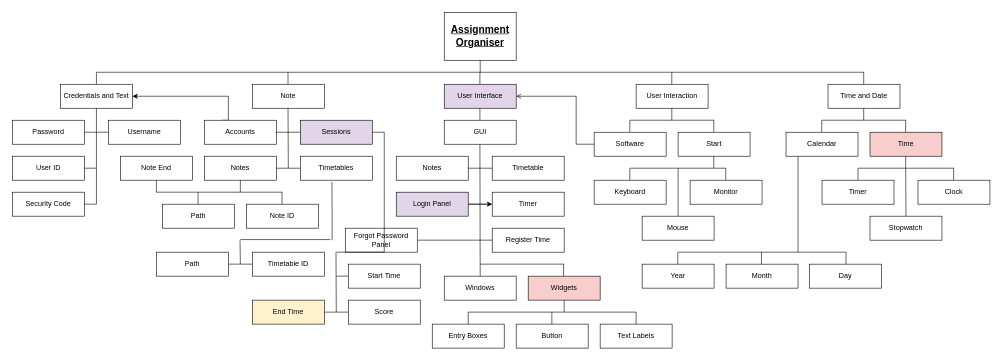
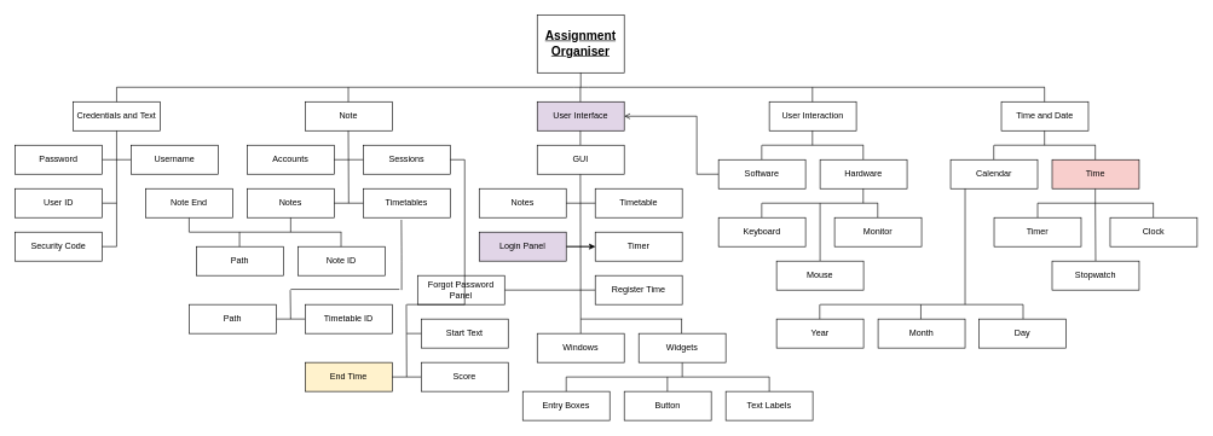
  <mxCell id="0" />
  <mxCell id="1" parent="0" />
  <mxCell id="2" value="&lt;b&gt;&lt;u&gt;&lt;font style=&quot;font-size: 17px&quot;&gt;Assignment Organiser&lt;/font&gt;&lt;/u&gt;&lt;/b&gt;" style="rounded=0;whiteSpace=wrap;html=1;" parent="1" vertex="1"><mxGeometry x="740" y="20" width="120" height="80" as="geometry" /></mxCell>
  <mxCell id="3" value="Credentials and Text" style="rounded=0;whiteSpace=wrap;html=1;" parent="1" vertex="1"><mxGeometry x="100" y="140" width="120" height="40" as="geometry" /></mxCell>
  <mxCell id="4" value="Note" style="whiteSpace=wrap;html=1;" parent="1" vertex="1"><mxGeometry x="420" y="140" width="120" height="40" as="geometry" /></mxCell>
  <mxCell id="5" value="User Interface" style="whiteSpace=wrap;html=1;fillColor=#e1d5e7;" parent="1" vertex="1"><mxGeometry x="740" y="140" width="120" height="40" as="geometry" /></mxCell>
  <mxCell id="6" value="Time and Date" style="whiteSpace=wrap;html=1;" parent="1" vertex="1"><mxGeometry x="1380" y="140" width="120" height="40" as="geometry" /></mxCell>
  <mxCell id="7" value="User Interaction" style="whiteSpace=wrap;html=1;" parent="1" vertex="1"><mxGeometry x="1060" y="140" width="120" height="40" as="geometry" /></mxCell>
  <mxCell id="8" value="" style="endArrow=none;html=1;" parent="1" edge="1"><mxGeometry width="50" height="50" relative="1" as="geometry"><mxPoint x="800" y="120" as="sourcePoint" /><mxPoint x="800" y="100" as="targetPoint" /></mxGeometry></mxCell>
  <mxCell id="9" value="" style="endArrow=none;html=1;" parent="1" edge="1"><mxGeometry width="50" height="50" relative="1" as="geometry"><mxPoint x="160" y="120" as="sourcePoint" /><mxPoint x="1440" y="120" as="targetPoint" /><Array as="points"><mxPoint x="800" y="120" /></Array></mxGeometry></mxCell>
  <mxCell id="10" value="" style="endArrow=none;html=1;exitX=0.5;exitY=0;exitDx=0;exitDy=0;" parent="1" source="3" edge="1"><mxGeometry width="50" height="50" relative="1" as="geometry"><mxPoint x="110" y="170" as="sourcePoint" /><mxPoint x="160" y="120" as="targetPoint" /></mxGeometry></mxCell>
  <mxCell id="11" value="" style="endArrow=none;html=1;" parent="1" edge="1"><mxGeometry width="50" height="50" relative="1" as="geometry"><mxPoint x="400" y="399" as="sourcePoint" /><mxPoint x="550" y="399" as="targetPoint" /></mxGeometry></mxCell>
  <mxCell id="12" value="" style="endArrow=none;html=1;exitX=0.5;exitY=0;exitDx=0;exitDy=0;" parent="1" edge="1"><mxGeometry width="50" height="50" relative="1" as="geometry"><mxPoint x="1189.5" y="220" as="sourcePoint" /><mxPoint x="1189.5" y="200" as="targetPoint" /></mxGeometry></mxCell>
  <mxCell id="13" value="" style="endArrow=none;html=1;exitX=0.5;exitY=0;exitDx=0;exitDy=0;" parent="1" edge="1"><mxGeometry width="50" height="50" relative="1" as="geometry"><mxPoint x="1049.5" y="220" as="sourcePoint" /><mxPoint x="1049.5" y="200" as="targetPoint" /></mxGeometry></mxCell>
  <mxCell id="14" value="" style="endArrow=none;html=1;" parent="1" edge="1"><mxGeometry width="50" height="50" relative="1" as="geometry"><mxPoint x="1050" y="200" as="sourcePoint" /><mxPoint x="1190" y="200" as="targetPoint" /></mxGeometry></mxCell>
  <mxCell id="15" value="" style="endArrow=none;html=1;exitX=0.5;exitY=0;exitDx=0;exitDy=0;" parent="1" edge="1"><mxGeometry width="50" height="50" relative="1" as="geometry"><mxPoint x="1119.5" y="200" as="sourcePoint" /><mxPoint x="1119.5" y="180" as="targetPoint" /></mxGeometry></mxCell>
  <mxCell id="16" value="" style="endArrow=none;html=1;exitX=0.5;exitY=0;exitDx=0;exitDy=0;" parent="1" edge="1"><mxGeometry width="50" height="50" relative="1" as="geometry"><mxPoint x="780" y="540" as="sourcePoint" /><mxPoint x="780" y="520" as="targetPoint" /></mxGeometry></mxCell>
  <mxCell id="17" value="" style="endArrow=none;html=1;exitX=0.5;exitY=0;exitDx=0;exitDy=0;" parent="1" edge="1"><mxGeometry width="50" height="50" relative="1" as="geometry"><mxPoint x="1060" y="540" as="sourcePoint" /><mxPoint x="1060" y="520" as="targetPoint" /></mxGeometry></mxCell>
  <mxCell id="18" value="" style="endArrow=none;html=1;exitX=0.5;exitY=0;exitDx=0;exitDy=0;" parent="1" edge="1"><mxGeometry width="50" height="50" relative="1" as="geometry"><mxPoint x="919.5" y="540" as="sourcePoint" /><mxPoint x="919.5" y="520" as="targetPoint" /></mxGeometry></mxCell>
  <mxCell id="19" value="" style="endArrow=none;html=1;" parent="1" edge="1"><mxGeometry width="50" height="50" relative="1" as="geometry"><mxPoint x="780" y="520" as="sourcePoint" /><mxPoint x="1060" y="520" as="targetPoint" /></mxGeometry></mxCell>
  <mxCell id="20" value="" style="endArrow=none;html=1;exitX=0.5;exitY=0;exitDx=0;exitDy=0;" parent="1" edge="1"><mxGeometry width="50" height="50" relative="1" as="geometry"><mxPoint x="940" y="520" as="sourcePoint" /><mxPoint x="940" y="500" as="targetPoint" /></mxGeometry></mxCell>
  <mxCell id="21" value="" style="endArrow=none;html=1;exitX=0.5;exitY=0;exitDx=0;exitDy=0;" parent="1" edge="1"><mxGeometry width="50" height="50" relative="1" as="geometry"><mxPoint x="939" y="460" as="sourcePoint" /><mxPoint x="939" y="440" as="targetPoint" /></mxGeometry></mxCell>
  <mxCell id="22" value="" style="endArrow=none;html=1;exitX=1;exitY=0.5;exitDx=0;exitDy=0;" parent="1" source="39" edge="1"><mxGeometry width="50" height="50" relative="1" as="geometry"><mxPoint x="820" y="420" as="sourcePoint" /><mxPoint x="820" y="400" as="targetPoint" /></mxGeometry></mxCell>
  <mxCell id="23" value="" style="endArrow=none;html=1;" parent="1" edge="1"><mxGeometry width="50" height="50" relative="1" as="geometry"><mxPoint x="780" y="340" as="sourcePoint" /><mxPoint x="819" y="340" as="targetPoint" /></mxGeometry></mxCell>
  <mxCell id="24" value="" style="endArrow=none;html=1;" parent="1" edge="1"><mxGeometry width="50" height="50" relative="1" as="geometry"><mxPoint x="940" y="440" as="sourcePoint" /><mxPoint x="800" y="440" as="targetPoint" /></mxGeometry></mxCell>
  <mxCell id="25" value="" style="endArrow=none;html=1;" parent="1" edge="1"><mxGeometry width="50" height="50" relative="1" as="geometry"><mxPoint x="800" y="460" as="sourcePoint" /><mxPoint x="799.5" y="240" as="targetPoint" /></mxGeometry></mxCell>
  <mxCell id="26" value="" style="endArrow=none;html=1;exitX=0.5;exitY=0;exitDx=0;exitDy=0;" parent="1" edge="1"><mxGeometry width="50" height="50" relative="1" as="geometry"><mxPoint x="799.5" y="200" as="sourcePoint" /><mxPoint x="799.5" y="180" as="targetPoint" /></mxGeometry></mxCell>
  <mxCell id="27" value="" style="endArrow=none;html=1;exitX=0.5;exitY=0;exitDx=0;exitDy=0;" parent="1" edge="1"><mxGeometry width="50" height="50" relative="1" as="geometry"><mxPoint x="1439.5" y="140" as="sourcePoint" /><mxPoint x="1439.5" y="120" as="targetPoint" /></mxGeometry></mxCell>
  <mxCell id="28" value="" style="endArrow=none;html=1;exitX=0.5;exitY=0;exitDx=0;exitDy=0;" parent="1" edge="1"><mxGeometry width="50" height="50" relative="1" as="geometry"><mxPoint x="1119.5" y="140" as="sourcePoint" /><mxPoint x="1119.5" y="120" as="targetPoint" /></mxGeometry></mxCell>
  <mxCell id="29" value="" style="endArrow=none;html=1;exitX=0.5;exitY=0;exitDx=0;exitDy=0;" parent="1" edge="1"><mxGeometry width="50" height="50" relative="1" as="geometry"><mxPoint x="799.5" y="140" as="sourcePoint" /><mxPoint x="799.5" y="120" as="targetPoint" /></mxGeometry></mxCell>
  <mxCell id="30" value="" style="endArrow=none;html=1;exitX=0.5;exitY=0;exitDx=0;exitDy=0;" parent="1" edge="1"><mxGeometry width="50" height="50" relative="1" as="geometry"><mxPoint x="479.5" y="140" as="sourcePoint" /><mxPoint x="479.5" y="120" as="targetPoint" /></mxGeometry></mxCell>
  <mxCell id="31" style="edgeStyle=orthogonalEdgeStyle;rounded=0;orthogonalLoop=1;jettySize=auto;html=1;exitX=0;exitY=0.5;exitDx=0;exitDy=0;entryX=1;entryY=0.5;entryDx=0;entryDy=0;endArrow=open;" parent="1" source="32" target="5" edge="1"><mxGeometry relative="1" as="geometry"><Array as="points"><mxPoint x="960" y="240" /><mxPoint x="960" y="160" /></Array></mxGeometry></mxCell>
  <mxCell id="32" value="Software" style="rounded=0;whiteSpace=wrap;html=1;" parent="1" vertex="1"><mxGeometry x="990" y="220" width="120" height="40" as="geometry" /></mxCell>
- <mxCell id="33" value="Start" style="rounded=0;whiteSpace=wrap;html=1;" parent="1" vertex="1"><mxGeometry x="1130" y="220" width="120" height="40" as="geometry" /></mxCell>
+ <mxCell id="33" value="Hardware" style="rounded=0;whiteSpace=wrap;html=1;" parent="1" vertex="1"><mxGeometry x="1130" y="220" width="120" height="40" as="geometry" /></mxCell>
  <mxCell id="34" value="Entry Boxes" style="rounded=0;whiteSpace=wrap;html=1;" parent="1" vertex="1"><mxGeometry x="720" y="540" width="120" height="40" as="geometry" /></mxCell>
  <mxCell id="35" value="Text Labels" style="rounded=0;whiteSpace=wrap;html=1;" parent="1" vertex="1"><mxGeometry x="1000" y="540" width="120" height="40" as="geometry" /></mxCell>
  <mxCell id="36" value="Button" style="rounded=0;whiteSpace=wrap;html=1;" parent="1" vertex="1"><mxGeometry x="860" y="540" width="120" height="40" as="geometry" /></mxCell>
- <mxCell id="37" value="Widgets" style="rounded=0;whiteSpace=wrap;html=1;fillColor=#f8cecc;" parent="1" vertex="1"><mxGeometry x="880" y="460" width="120" height="40" as="geometry" /></mxCell>
+ <mxCell id="37" value="Widgets" style="rounded=0;whiteSpace=wrap;html=1;" parent="1" vertex="1"><mxGeometry x="880" y="460" width="120" height="40" as="geometry" /></mxCell>
  <mxCell id="38" value="Windows" style="rounded=0;whiteSpace=wrap;html=1;" parent="1" vertex="1"><mxGeometry x="740" y="460" width="120" height="40" as="geometry" /></mxCell>
  <mxCell id="39" value="Forgot Password Panel" style="rounded=0;whiteSpace=wrap;html=1;" parent="1" vertex="1"><mxGeometry x="575" y="380" width="120" height="40" as="geometry" /></mxCell>
  <mxCell id="40" value="Register Time" style="rounded=0;whiteSpace=wrap;html=1;" parent="1" vertex="1"><mxGeometry x="820" y="380" width="120" height="40" as="geometry" /></mxCell>
  <mxCell id="41" value="" style="edgeStyle=orthogonalEdgeStyle;rounded=0;orthogonalLoop=1;jettySize=auto;html=1;" parent="1" source="42" target="43" edge="1"><mxGeometry relative="1" as="geometry" /></mxCell>
  <mxCell id="42" value="Login Panel" style="rounded=0;whiteSpace=wrap;html=1;fillColor=#e1d5e7;" parent="1" vertex="1"><mxGeometry x="660" y="320" width="120" height="40" as="geometry" /></mxCell>
  <mxCell id="43" value="Timer" style="rounded=0;whiteSpace=wrap;html=1;" parent="1" vertex="1"><mxGeometry x="820" y="320" width="120" height="40" as="geometry" /></mxCell>
  <mxCell id="44" value="Notes" style="rounded=0;whiteSpace=wrap;html=1;" parent="1" vertex="1"><mxGeometry x="660" y="260" width="120" height="40" as="geometry" /></mxCell>
  <mxCell id="45" value="Timetable" style="rounded=0;whiteSpace=wrap;html=1;" parent="1" vertex="1"><mxGeometry x="820" y="260" width="120" height="40" as="geometry" /></mxCell>
  <mxCell id="46" value="GUI" style="rounded=0;whiteSpace=wrap;html=1;" parent="1" vertex="1"><mxGeometry x="740" y="200" width="120" height="40" as="geometry" /></mxCell>
  <mxCell id="47" value="" style="endArrow=none;html=1;" parent="1" edge="1"><mxGeometry width="50" height="50" relative="1" as="geometry"><mxPoint x="780" y="280" as="sourcePoint" /><mxPoint x="820" y="280" as="targetPoint" /></mxGeometry></mxCell>
  <mxCell id="48" value="" style="endArrow=none;html=1;entryX=0.439;entryY=1.075;entryDx=0;entryDy=0;entryPerimeter=0;" parent="1" target="71" edge="1"><mxGeometry width="50" height="50" relative="1" as="geometry"><mxPoint x="553" y="400" as="sourcePoint" /><mxPoint x="570" y="300" as="targetPoint" /><Array as="points"><mxPoint x="553" y="350" /></Array></mxGeometry></mxCell>
  <mxCell id="49" value="" style="endArrow=none;html=1;" parent="1" edge="1"><mxGeometry width="50" height="50" relative="1" as="geometry"><mxPoint x="1510" y="360" as="sourcePoint" /><mxPoint x="1509.5" y="280" as="targetPoint" /></mxGeometry></mxCell>
  <mxCell id="50" value="" style="endArrow=none;html=1;exitX=0.5;exitY=0;exitDx=0;exitDy=0;" parent="1" edge="1"><mxGeometry width="50" height="50" relative="1" as="geometry"><mxPoint x="1589.5" y="300" as="sourcePoint" /><mxPoint x="1589.5" y="280" as="targetPoint" /></mxGeometry></mxCell>
  <mxCell id="51" value="" style="endArrow=none;html=1;exitX=0.5;exitY=0;exitDx=0;exitDy=0;" parent="1" edge="1"><mxGeometry width="50" height="50" relative="1" as="geometry"><mxPoint x="1430" y="300" as="sourcePoint" /><mxPoint x="1430" y="280" as="targetPoint" /></mxGeometry></mxCell>
  <mxCell id="52" value="" style="endArrow=none;html=1;exitX=0.5;exitY=0;exitDx=0;exitDy=0;" parent="1" edge="1"><mxGeometry width="50" height="50" relative="1" as="geometry"><mxPoint x="1509.5" y="280" as="sourcePoint" /><mxPoint x="1509.5" y="260" as="targetPoint" /></mxGeometry></mxCell>
  <mxCell id="53" value="" style="endArrow=none;html=1;" parent="1" edge="1"><mxGeometry width="50" height="50" relative="1" as="geometry"><mxPoint x="1430" y="280" as="sourcePoint" /><mxPoint x="1590" y="280" as="targetPoint" /></mxGeometry></mxCell>
  <mxCell id="54" value="" style="endArrow=none;html=1;exitX=0.5;exitY=0;exitDx=0;exitDy=0;" parent="1" edge="1"><mxGeometry width="50" height="50" relative="1" as="geometry"><mxPoint x="1509.5" y="220" as="sourcePoint" /><mxPoint x="1509.5" y="200" as="targetPoint" /></mxGeometry></mxCell>
  <mxCell id="55" value="" style="endArrow=none;html=1;exitX=0.5;exitY=0;exitDx=0;exitDy=0;" parent="1" edge="1"><mxGeometry width="50" height="50" relative="1" as="geometry"><mxPoint x="1369.5" y="220" as="sourcePoint" /><mxPoint x="1369.5" y="200" as="targetPoint" /></mxGeometry></mxCell>
  <mxCell id="56" value="" style="endArrow=none;html=1;" parent="1" edge="1"><mxGeometry width="50" height="50" relative="1" as="geometry"><mxPoint x="1370" y="200" as="sourcePoint" /><mxPoint x="1510" y="200" as="targetPoint" /></mxGeometry></mxCell>
  <mxCell id="57" value="" style="endArrow=none;html=1;exitX=0.5;exitY=0;exitDx=0;exitDy=0;" parent="1" edge="1"><mxGeometry width="50" height="50" relative="1" as="geometry"><mxPoint x="1439.5" y="200" as="sourcePoint" /><mxPoint x="1439.5" y="180" as="targetPoint" /></mxGeometry></mxCell>
  <mxCell id="58" value="" style="endArrow=none;html=1;" parent="1" edge="1"><mxGeometry width="50" height="50" relative="1" as="geometry"><mxPoint x="1130" y="360" as="sourcePoint" /><mxPoint x="1130" y="280" as="targetPoint" /></mxGeometry></mxCell>
  <mxCell id="59" value="" style="endArrow=none;html=1;exitX=0.5;exitY=0;exitDx=0;exitDy=0;" parent="1" edge="1"><mxGeometry width="50" height="50" relative="1" as="geometry"><mxPoint x="1209.5" y="300" as="sourcePoint" /><mxPoint x="1209.5" y="280" as="targetPoint" /></mxGeometry></mxCell>
  <mxCell id="60" value="" style="endArrow=none;html=1;" parent="1" edge="1"><mxGeometry width="50" height="50" relative="1" as="geometry"><mxPoint x="1050" y="280" as="sourcePoint" /><mxPoint x="1210" y="280" as="targetPoint" /></mxGeometry></mxCell>
  <mxCell id="61" value="" style="endArrow=none;html=1;exitX=0.5;exitY=0;exitDx=0;exitDy=0;" parent="1" edge="1"><mxGeometry width="50" height="50" relative="1" as="geometry"><mxPoint x="1189.5" y="280" as="sourcePoint" /><mxPoint x="1189.5" y="260" as="targetPoint" /></mxGeometry></mxCell>
  <mxCell id="62" value="" style="endArrow=none;html=1;exitX=0.5;exitY=0;exitDx=0;exitDy=0;" parent="1" edge="1"><mxGeometry width="50" height="50" relative="1" as="geometry"><mxPoint x="1049.5" y="300" as="sourcePoint" /><mxPoint x="1049.5" y="280" as="targetPoint" /></mxGeometry></mxCell>
  <mxCell id="63" value="End Time" style="rounded=0;whiteSpace=wrap;html=1;fillColor=#fff2cc;" parent="1" vertex="1"><mxGeometry x="420" y="500" width="120" height="40" as="geometry" /></mxCell>
- <mxCell id="64" value="Start Time" style="rounded=0;whiteSpace=wrap;html=1;" parent="1" vertex="1"><mxGeometry x="580" y="440" width="120" height="40" as="geometry" /></mxCell>
+ <mxCell id="64" value="Start Text" style="rounded=0;whiteSpace=wrap;html=1;" parent="1" vertex="1"><mxGeometry x="580" y="440" width="120" height="40" as="geometry" /></mxCell>
  <mxCell id="65" value="Path" style="rounded=0;whiteSpace=wrap;html=1;" parent="1" vertex="1"><mxGeometry x="270" y="340" width="120" height="40" as="geometry" /></mxCell>
  <mxCell id="66" value="Note ID" style="rounded=0;whiteSpace=wrap;html=1;" parent="1" vertex="1"><mxGeometry x="410" y="340" width="120" height="40" as="geometry" /></mxCell>
  <mxCell id="67" value="Notes" style="rounded=0;whiteSpace=wrap;html=1;" parent="1" vertex="1"><mxGeometry x="340" y="260" width="120" height="40" as="geometry" /></mxCell>
- <mxCell id="68" value="Sessions" style="rounded=0;whiteSpace=wrap;html=1;fillColor=#e1d5e7;" parent="1" vertex="1"><mxGeometry x="500" y="200" width="120" height="40" as="geometry" /></mxCell>
- <mxCell id="69" style="edgeStyle=orthogonalEdgeStyle;rounded=0;orthogonalLoop=1;jettySize=auto;html=1;exitX=0.25;exitY=0;exitDx=0;exitDy=0;entryX=1;entryY=0.5;entryDx=0;entryDy=0;" parent="1" source="70" target="3" edge="1"><mxGeometry relative="1" as="geometry"><Array as="points"><mxPoint x="380" y="200" /><mxPoint x="380" y="160" /></Array></mxGeometry></mxCell>
+ <mxCell id="68" value="Sessions" style="rounded=0;whiteSpace=wrap;html=1;" parent="1" vertex="1"><mxGeometry x="500" y="200" width="120" height="40" as="geometry" /></mxCell>
  <mxCell id="70" value="Accounts" style="rounded=0;whiteSpace=wrap;html=1;" parent="1" vertex="1"><mxGeometry x="340" y="200" width="120" height="40" as="geometry" /></mxCell>
  <mxCell id="71" value="Timetables" style="rounded=0;whiteSpace=wrap;html=1;" parent="1" vertex="1"><mxGeometry x="500" y="260" width="120" height="40" as="geometry" /></mxCell>
  <mxCell id="72" value="Year" style="rounded=0;whiteSpace=wrap;html=1;" parent="1" vertex="1"><mxGeometry x="1070" y="440" width="120" height="40" as="geometry" /></mxCell>
  <mxCell id="73" value="Month" style="rounded=0;whiteSpace=wrap;html=1;" parent="1" vertex="1"><mxGeometry x="1210" y="440" width="120" height="40" as="geometry" /></mxCell>
  <mxCell id="74" value="Day" style="rounded=0;whiteSpace=wrap;html=1;" parent="1" vertex="1"><mxGeometry x="1349" y="440" width="120" height="40" as="geometry" /></mxCell>
  <mxCell id="75" value="Stopwatch" style="rounded=0;whiteSpace=wrap;html=1;" parent="1" vertex="1"><mxGeometry x="1450" y="360" width="120" height="40" as="geometry" /></mxCell>
  <mxCell id="76" value="Timer" style="rounded=0;whiteSpace=wrap;html=1;" parent="1" vertex="1"><mxGeometry x="1370" y="300" width="120" height="40" as="geometry" /></mxCell>
  <mxCell id="77" value="Clock" style="rounded=0;whiteSpace=wrap;html=1;" parent="1" vertex="1"><mxGeometry x="1530" y="300" width="120" height="40" as="geometry" /></mxCell>
  <mxCell id="78" value="Time" style="rounded=0;whiteSpace=wrap;html=1;fillColor=#f8cecc;" parent="1" vertex="1"><mxGeometry x="1450" y="220" width="120" height="40" as="geometry" /></mxCell>
  <mxCell id="79" value="Calendar" style="rounded=0;whiteSpace=wrap;html=1;" parent="1" vertex="1"><mxGeometry x="1310" y="220" width="120" height="40" as="geometry" /></mxCell>
  <mxCell id="80" value="Mouse" style="rounded=0;whiteSpace=wrap;html=1;" parent="1" vertex="1"><mxGeometry x="1070" y="360" width="120" height="40" as="geometry" /></mxCell>
  <mxCell id="81" value="Monitor" style="rounded=0;whiteSpace=wrap;html=1;" parent="1" vertex="1"><mxGeometry x="1150" y="300" width="120" height="40" as="geometry" /></mxCell>
  <mxCell id="82" value="Keyboard" style="rounded=0;whiteSpace=wrap;html=1;" parent="1" vertex="1"><mxGeometry x="990" y="300" width="120" height="40" as="geometry" /></mxCell>
  <mxCell id="83" value="" style="endArrow=none;html=1;exitX=0.5;exitY=0;exitDx=0;exitDy=0;" parent="1" edge="1"><mxGeometry width="50" height="50" relative="1" as="geometry"><mxPoint x="329.5" y="340" as="sourcePoint" /><mxPoint x="329.5" y="320" as="targetPoint" /></mxGeometry></mxCell>
  <mxCell id="84" value="" style="endArrow=none;html=1;exitX=0.5;exitY=0;exitDx=0;exitDy=0;" parent="1" edge="1"><mxGeometry width="50" height="50" relative="1" as="geometry"><mxPoint x="469.5" y="340" as="sourcePoint" /><mxPoint x="469.5" y="320" as="targetPoint" /></mxGeometry></mxCell>
  <mxCell id="85" value="" style="endArrow=none;html=1;" parent="1" edge="1"><mxGeometry width="50" height="50" relative="1" as="geometry"><mxPoint x="260" y="320" as="sourcePoint" /><mxPoint x="470" y="320" as="targetPoint" /></mxGeometry></mxCell>
  <mxCell id="86" value="" style="endArrow=none;html=1;" parent="1" edge="1"><mxGeometry width="50" height="50" relative="1" as="geometry"><mxPoint x="640" y="220" as="sourcePoint" /><mxPoint x="620" y="220" as="targetPoint" /></mxGeometry></mxCell>
  <mxCell id="87" value="" style="endArrow=none;html=1;" parent="1" edge="1"><mxGeometry width="50" height="50" relative="1" as="geometry"><mxPoint x="640" y="420" as="sourcePoint" /><mxPoint x="640" y="220" as="targetPoint" /></mxGeometry></mxCell>
  <mxCell id="88" value="" style="endArrow=none;html=1;" parent="1" edge="1"><mxGeometry width="50" height="50" relative="1" as="geometry"><mxPoint x="460" y="220" as="sourcePoint" /><mxPoint x="500" y="220" as="targetPoint" /></mxGeometry></mxCell>
  <mxCell id="89" value="" style="endArrow=none;html=1;" parent="1" edge="1"><mxGeometry width="50" height="50" relative="1" as="geometry"><mxPoint x="460" y="280" as="sourcePoint" /><mxPoint x="500" y="280" as="targetPoint" /></mxGeometry></mxCell>
  <mxCell id="90" value="" style="endArrow=none;html=1;" parent="1" edge="1"><mxGeometry width="50" height="50" relative="1" as="geometry"><mxPoint x="400" y="300" as="sourcePoint" /><mxPoint x="400" y="320" as="targetPoint" /></mxGeometry></mxCell>
  <mxCell id="91" value="" style="endArrow=none;html=1;" parent="1" edge="1"><mxGeometry width="50" height="50" relative="1" as="geometry"><mxPoint x="480" y="280" as="sourcePoint" /><mxPoint x="479.5" y="180" as="targetPoint" /></mxGeometry></mxCell>
  <mxCell id="92" value="" style="endArrow=none;html=1;exitX=0.5;exitY=0;exitDx=0;exitDy=0;" parent="1" edge="1"><mxGeometry width="50" height="50" relative="1" as="geometry"><mxPoint x="1129.5" y="440" as="sourcePoint" /><mxPoint x="1129.5" y="420" as="targetPoint" /></mxGeometry></mxCell>
  <mxCell id="93" value="" style="endArrow=none;html=1;exitX=0.5;exitY=0;exitDx=0;exitDy=0;" parent="1" edge="1"><mxGeometry width="50" height="50" relative="1" as="geometry"><mxPoint x="1269" y="440" as="sourcePoint" /><mxPoint x="1269" y="420" as="targetPoint" /></mxGeometry></mxCell>
  <mxCell id="94" value="" style="endArrow=none;html=1;exitX=0.5;exitY=0;exitDx=0;exitDy=0;" parent="1" edge="1"><mxGeometry width="50" height="50" relative="1" as="geometry"><mxPoint x="1410" y="440" as="sourcePoint" /><mxPoint x="1410" y="420" as="targetPoint" /></mxGeometry></mxCell>
  <mxCell id="95" value="" style="endArrow=none;html=1;" parent="1" edge="1"><mxGeometry width="50" height="50" relative="1" as="geometry"><mxPoint x="1130" y="420" as="sourcePoint" /><mxPoint x="1410" y="420" as="targetPoint" /></mxGeometry></mxCell>
  <mxCell id="96" value="" style="endArrow=none;html=1;" parent="1" edge="1"><mxGeometry width="50" height="50" relative="1" as="geometry"><mxPoint x="1330" y="420" as="sourcePoint" /><mxPoint x="1330" y="260" as="targetPoint" /></mxGeometry></mxCell>
  <mxCell id="97" value="" style="endArrow=none;html=1;" parent="1" edge="1"><mxGeometry width="50" height="50" relative="1" as="geometry"><mxPoint x="160" y="340" as="sourcePoint" /><mxPoint x="139" y="340" as="targetPoint" /></mxGeometry></mxCell>
  <mxCell id="98" value="" style="endArrow=none;html=1;" parent="1" edge="1"><mxGeometry width="50" height="50" relative="1" as="geometry"><mxPoint x="160" y="280" as="sourcePoint" /><mxPoint x="140" y="280" as="targetPoint" /></mxGeometry></mxCell>
  <mxCell id="99" value="" style="endArrow=none;html=1;" parent="1" edge="1"><mxGeometry width="50" height="50" relative="1" as="geometry"><mxPoint x="140" y="220" as="sourcePoint" /><mxPoint x="180" y="220" as="targetPoint" /></mxGeometry></mxCell>
  <mxCell id="100" value="" style="endArrow=none;html=1;" parent="1" edge="1"><mxGeometry width="50" height="50" relative="1" as="geometry"><mxPoint x="160" y="340" as="sourcePoint" /><mxPoint x="160" y="180" as="targetPoint" /></mxGeometry></mxCell>
  <mxCell id="101" value="" style="endArrow=none;html=1;exitX=0.5;exitY=0;exitDx=0;exitDy=0;" parent="1" edge="1"><mxGeometry width="50" height="50" relative="1" as="geometry"><mxPoint x="260" y="320" as="sourcePoint" /><mxPoint x="260" y="300" as="targetPoint" /></mxGeometry></mxCell>
  <mxCell id="102" value="" style="endArrow=none;html=1;" parent="1" edge="1"><mxGeometry width="50" height="50" relative="1" as="geometry"><mxPoint x="540" y="520" as="sourcePoint" /><mxPoint x="580" y="520" as="targetPoint" /></mxGeometry></mxCell>
  <mxCell id="103" value="" style="endArrow=none;html=1;" parent="1" edge="1"><mxGeometry width="50" height="50" relative="1" as="geometry"><mxPoint x="560" y="460" as="sourcePoint" /><mxPoint x="580" y="460" as="targetPoint" /></mxGeometry></mxCell>
  <mxCell id="104" value="" style="endArrow=none;html=1;" parent="1" edge="1"><mxGeometry width="50" height="50" relative="1" as="geometry"><mxPoint x="560" y="520" as="sourcePoint" /><mxPoint x="559.5" y="420" as="targetPoint" /></mxGeometry></mxCell>
  <mxCell id="105" value="" style="endArrow=none;html=1;" parent="1" edge="1"><mxGeometry width="50" height="50" relative="1" as="geometry"><mxPoint x="560" y="420" as="sourcePoint" /><mxPoint x="640" y="420" as="targetPoint" /></mxGeometry></mxCell>
  <mxCell id="106" value="" style="endArrow=none;html=1;" parent="1" edge="1"><mxGeometry width="50" height="50" relative="1" as="geometry"><mxPoint x="380" y="440" as="sourcePoint" /><mxPoint x="420" y="440" as="targetPoint" /></mxGeometry></mxCell>
  <mxCell id="107" value="" style="endArrow=none;html=1;" parent="1" edge="1"><mxGeometry width="50" height="50" relative="1" as="geometry"><mxPoint x="400" y="440" as="sourcePoint" /><mxPoint x="399.5" y="400" as="targetPoint" /></mxGeometry></mxCell>
  <mxCell id="108" value="Security Code" style="rounded=0;whiteSpace=wrap;html=1;" parent="1" vertex="1"><mxGeometry x="20" y="320" width="120" height="40" as="geometry" /></mxCell>
  <mxCell id="109" value="User ID" style="rounded=0;whiteSpace=wrap;html=1;" parent="1" vertex="1"><mxGeometry x="20" y="260" width="120" height="40" as="geometry" /></mxCell>
  <mxCell id="110" value="Password" style="rounded=0;whiteSpace=wrap;html=1;" parent="1" vertex="1"><mxGeometry x="20" y="200" width="120" height="40" as="geometry" /></mxCell>
  <mxCell id="111" value="Username" style="rounded=0;whiteSpace=wrap;html=1;" parent="1" vertex="1"><mxGeometry x="180" y="200" width="120" height="40" as="geometry" /></mxCell>
  <mxCell id="112" value="Note End" style="rounded=0;whiteSpace=wrap;html=1;" parent="1" vertex="1"><mxGeometry x="200" y="260" width="120" height="40" as="geometry" /></mxCell>
  <mxCell id="113" value="Path" style="rounded=0;whiteSpace=wrap;html=1;" parent="1" vertex="1"><mxGeometry x="260" y="420" width="120" height="40" as="geometry" /></mxCell>
  <mxCell id="114" value="Timetable ID" style="rounded=0;whiteSpace=wrap;html=1;" parent="1" vertex="1"><mxGeometry x="420" y="420" width="120" height="40" as="geometry" /></mxCell>
  <mxCell id="115" value="Score" style="rounded=0;whiteSpace=wrap;html=1;" parent="1" vertex="1"><mxGeometry x="580" y="500" width="120" height="40" as="geometry" /></mxCell>
